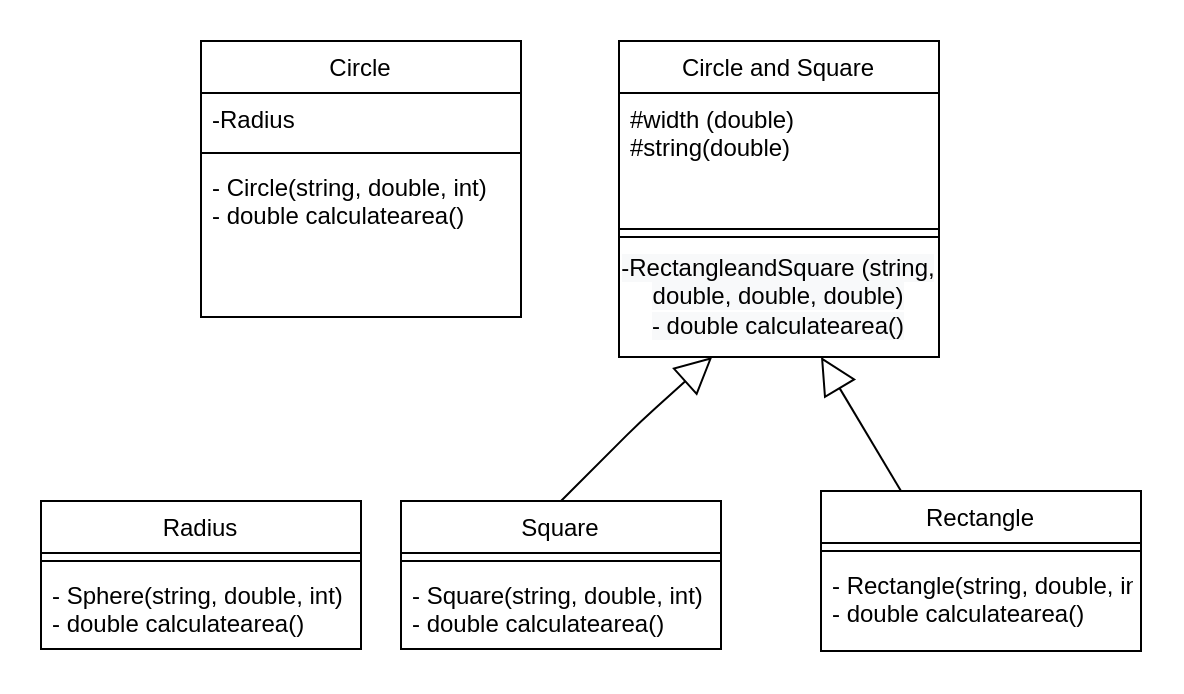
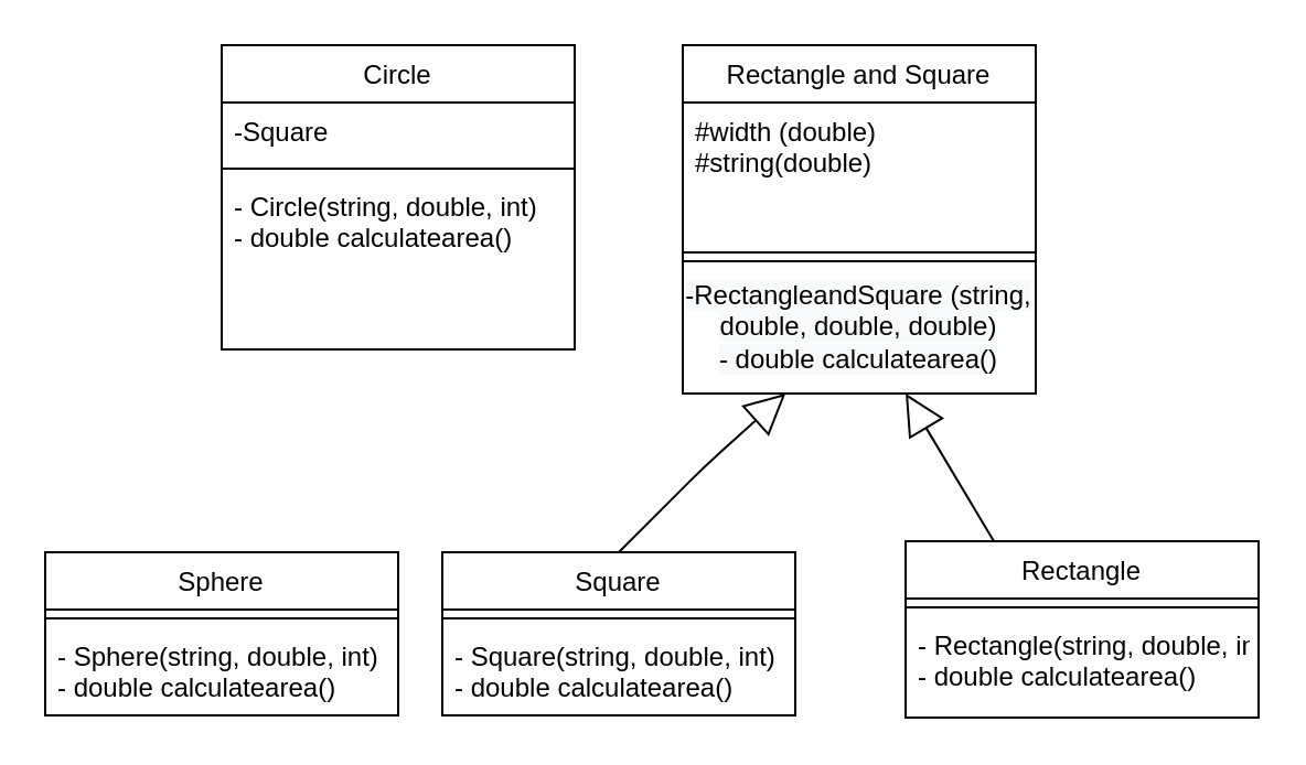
  <mxCell id="0" />
  <mxCell id="1" parent="0" />
  <mxCell id="2" value="Circle" parent="1" vertex="1" style="swimlane;fontStyle=0;align=center;verticalAlign=top;childLayout=stackLayout;horizontal=1;startSize=26;horizontalStack=0;resizeParent=1;resizeLast=0;collapsible=1;marginBottom=0;rounded=0;shadow=0;strokeWidth=1;"><mxGeometry as="geometry" height="138" width="160" y="20" x="100"><mxRectangle as="alternateBounds" height="26" width="160" y="380" x="130" /></mxGeometry></mxCell>
- <mxCell id="3" value="-Radius" parent="2" vertex="1" style="text;align=left;verticalAlign=top;spacingLeft=4;spacingRight=4;overflow=hidden;rotatable=0;points=[[0,0.5],[1,0.5]];portConstraint=eastwest;"><mxGeometry as="geometry" height="26" width="160" y="26" /></mxCell>
+ <mxCell id="3" value="-Square" parent="2" vertex="1" style="text;align=left;verticalAlign=top;spacingLeft=4;spacingRight=4;overflow=hidden;rotatable=0;points=[[0,0.5],[1,0.5]];portConstraint=eastwest;"><mxGeometry as="geometry" height="26" width="160" y="26" /></mxCell>
  <mxCell id="4" value="" parent="2" vertex="1" style="line;html=1;strokeWidth=1;align=left;verticalAlign=middle;spacingTop=-1;spacingLeft=3;spacingRight=3;rotatable=0;labelPosition=right;points=[];portConstraint=eastwest;"><mxGeometry as="geometry" height="8" width="160" y="52" /></mxCell>
  <mxCell id="5" value="- Circle(string, double, int)&#10;- double calculatearea()" parent="2" vertex="1" style="text;align=left;verticalAlign=top;spacingLeft=4;spacingRight=4;overflow=hidden;rotatable=0;points=[[0,0.5],[1,0.5]];portConstraint=eastwest;"><mxGeometry as="geometry" height="40" width="160" y="60" /></mxCell>
- <mxCell id="6" value="Circle and Square" parent="1" vertex="1" style="swimlane;fontStyle=0;align=center;verticalAlign=top;childLayout=stackLayout;horizontal=1;startSize=26;horizontalStack=0;resizeParent=1;resizeLast=0;collapsible=1;marginBottom=0;rounded=0;shadow=0;strokeWidth=1;"><mxGeometry as="geometry" height="158" width="160" y="20" x="309"><mxRectangle as="alternateBounds" height="26" width="170" y="380" x="340" /></mxGeometry></mxCell>
+ <mxCell id="6" value="Rectangle and Square" parent="1" vertex="1" style="swimlane;fontStyle=0;align=center;verticalAlign=top;childLayout=stackLayout;horizontal=1;startSize=26;horizontalStack=0;resizeParent=1;resizeLast=0;collapsible=1;marginBottom=0;rounded=0;shadow=0;strokeWidth=1;"><mxGeometry as="geometry" height="158" width="160" y="20" x="309"><mxRectangle as="alternateBounds" height="26" width="170" y="380" x="340" /></mxGeometry></mxCell>
  <mxCell id="7" value="#width (double)&#10;#string(double)" parent="6" vertex="1" style="text;align=left;verticalAlign=top;spacingLeft=4;spacingRight=4;overflow=hidden;rotatable=0;points=[[0,0.5],[1,0.5]];portConstraint=eastwest;"><mxGeometry as="geometry" height="64" width="160" y="26" /></mxCell>
  <mxCell id="8" value="" parent="6" vertex="1" style="line;html=1;strokeWidth=1;align=left;verticalAlign=middle;spacingTop=-1;spacingLeft=3;spacingRight=3;rotatable=0;labelPosition=right;points=[];portConstraint=eastwest;"><mxGeometry as="geometry" height="8" width="160" y="90" /></mxCell>
  <mxCell id="9" value="&lt;span style=&quot;font: 12px / 1.2 &amp;#34;helvetica&amp;#34; ; text-align: center ; color: rgb(0 , 0 , 0) ; text-transform: none ; text-indent: 0px ; letter-spacing: normal ; text-decoration: none ; word-spacing: 0px ; display: inline ; float: none ; overflow-wrap: normal ; background-color: rgb(248 , 249 , 250)&quot;&gt;-RectangleandSquare (string, double, double, double)&lt;/span&gt;&lt;br style=&quot;text-align: center ; color: rgb(0 , 0 , 0) ; text-transform: none ; text-indent: 0px ; letter-spacing: normal ; font-family: &amp;#34;helvetica&amp;#34; ; font-size: 12px ; font-style: normal ; font-variant: normal ; font-weight: 400 ; text-decoration: none ; word-spacing: 0px&quot;&gt;&lt;span style=&quot;font: 12px / 1.2 &amp;#34;helvetica&amp;#34; ; text-align: center ; color: rgb(0 , 0 , 0) ; text-transform: none ; text-indent: 0px ; letter-spacing: normal ; text-decoration: none ; word-spacing: 0px ; display: inline ; float: none ; overflow-wrap: normal ; background-color: rgb(248 , 249 , 250)&quot;&gt;- double calculatearea()&lt;/span&gt;" parent="6" vertex="1" style="whiteSpace=wrap;html=1;"><mxGeometry as="geometry" height="60" width="160" y="98" /></mxCell>
  <mxCell id="10" value="Square" parent="1" vertex="1" style="swimlane;fontStyle=0;align=center;verticalAlign=top;childLayout=stackLayout;horizontal=1;startSize=26;horizontalStack=0;resizeParent=1;resizeLast=0;collapsible=1;marginBottom=0;rounded=0;shadow=0;strokeWidth=1;"><mxGeometry as="geometry" height="74" width="160" y="250" x="200"><mxRectangle as="alternateBounds" height="26" width="160" y="380" x="130" /></mxGeometry></mxCell>
  <mxCell id="11" value="" parent="10" vertex="1" style="line;html=1;strokeWidth=1;align=left;verticalAlign=middle;spacingTop=-1;spacingLeft=3;spacingRight=3;rotatable=0;labelPosition=right;points=[];portConstraint=eastwest;"><mxGeometry as="geometry" height="8" width="160" y="26" /></mxCell>
  <mxCell id="12" value="- Square(string, double, int)&#10;- double calculatearea()" parent="10" vertex="1" style="text;align=left;verticalAlign=top;spacingLeft=4;spacingRight=4;overflow=hidden;rotatable=0;points=[[0,0.5],[1,0.5]];portConstraint=eastwest;"><mxGeometry as="geometry" height="40" width="160" y="34" /></mxCell>
  <mxCell id="13" value="Rectangle" parent="1" vertex="1" style="swimlane;fontStyle=0;align=center;verticalAlign=top;childLayout=stackLayout;horizontal=1;startSize=26;horizontalStack=0;resizeParent=1;resizeLast=0;collapsible=1;marginBottom=0;rounded=0;shadow=0;strokeWidth=1;"><mxGeometry as="geometry" height="80" width="160" y="245" x="410"><mxRectangle as="alternateBounds" height="26" width="160" y="380" x="130" /></mxGeometry></mxCell>
  <mxCell id="14" value="" parent="13" vertex="1" style="line;html=1;strokeWidth=1;align=left;verticalAlign=middle;spacingTop=-1;spacingLeft=3;spacingRight=3;rotatable=0;labelPosition=right;points=[];portConstraint=eastwest;"><mxGeometry as="geometry" height="8" width="160" y="26" /></mxCell>
  <mxCell id="15" value="- Rectangle(string, double, int)&#10;- double calculatearea()" parent="13" vertex="1" style="text;align=left;verticalAlign=top;spacingLeft=4;spacingRight=4;overflow=hidden;rotatable=0;points=[[0,0.5],[1,0.5]];portConstraint=eastwest;"><mxGeometry as="geometry" height="40" width="160" y="34" /></mxCell>
  <mxCell id="16" value="" parent="1" style="endArrow=block;endSize=16;endFill=0;html=1;exitX=0.5;exitY=0;exitDx=0;exitDy=0;" edge="1" target="9" source="10"><mxGeometry as="geometry" width="160" relative="1"><mxPoint as="sourcePoint" y="350" x="-10" /><mxPoint as="targetPoint" y="310" x="20" /><Array as="points"><mxPoint y="210" x="320" /></Array></mxGeometry></mxCell>
  <mxCell id="17" value="" parent="1" style="endArrow=block;endSize=16;endFill=0;html=1;entryX=0.75;entryY=1;entryDx=0;entryDy=0;exitX=0.25;exitY=0;exitDx=0;exitDy=0;" edge="1" source="13"><mxGeometry as="geometry" width="160" relative="1"><mxPoint as="sourcePoint" y="240" x="440" /><mxPoint as="targetPoint" y="178" x="410" /></mxGeometry></mxCell>
- <mxCell id="18" value="Radius" parent="1" vertex="1" style="swimlane;fontStyle=0;align=center;verticalAlign=top;childLayout=stackLayout;horizontal=1;startSize=26;horizontalStack=0;resizeParent=1;resizeLast=0;collapsible=1;marginBottom=0;rounded=0;shadow=0;strokeWidth=1;"><mxGeometry as="geometry" height="74" width="160" y="250" x="20"><mxRectangle as="alternateBounds" height="26" width="160" y="380" x="130" /></mxGeometry></mxCell>
+ <mxCell id="18" value="Sphere" parent="1" vertex="1" style="swimlane;fontStyle=0;align=center;verticalAlign=top;childLayout=stackLayout;horizontal=1;startSize=26;horizontalStack=0;resizeParent=1;resizeLast=0;collapsible=1;marginBottom=0;rounded=0;shadow=0;strokeWidth=1;"><mxGeometry as="geometry" height="74" width="160" y="250" x="20"><mxRectangle as="alternateBounds" height="26" width="160" y="380" x="130" /></mxGeometry></mxCell>
  <mxCell id="19" value="" parent="18" vertex="1" style="line;html=1;strokeWidth=1;align=left;verticalAlign=middle;spacingTop=-1;spacingLeft=3;spacingRight=3;rotatable=0;labelPosition=right;points=[];portConstraint=eastwest;"><mxGeometry as="geometry" height="8" width="160" y="26" /></mxCell>
  <mxCell id="20" value="- Sphere(string, double, int)&#10;- double calculatearea()" parent="18" vertex="1" style="text;align=left;verticalAlign=top;spacingLeft=4;spacingRight=4;overflow=hidden;rotatable=0;points=[[0,0.5],[1,0.5]];portConstraint=eastwest;"><mxGeometry as="geometry" height="40" width="160" y="34" /></mxCell>
